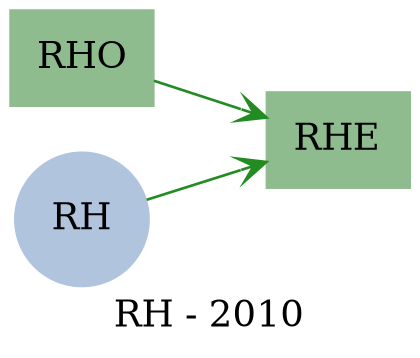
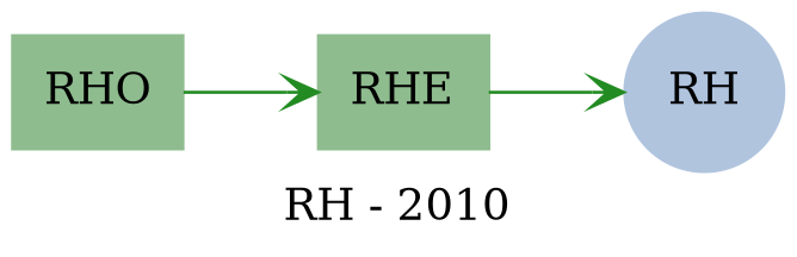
  strict digraph {
    compound=True
    concentrate=True
    label="RH - 2010"
    rankdir=LR
    splines=True
    node [color=darkseagreen shape=box style=filled]
    edge [arrowhead=vee color=forestgreen fontsize=8 labelfloat=False labelfontcolor=lightgreen weight=0.5]
    RHE
    RHO
    RH [color=lightsteelblue shape=circle]
    subgraph sub_1 {
      RHE
      RHO
    }
    subgraph sub_2 {
      RHE
      RHO
      RH
    }
    subgraph sub_3 {
    }
-   RH -> RHE [label="   "]
+   RHE -> RH [label="   "]
    RHO -> RHE [label="   "]
  }
